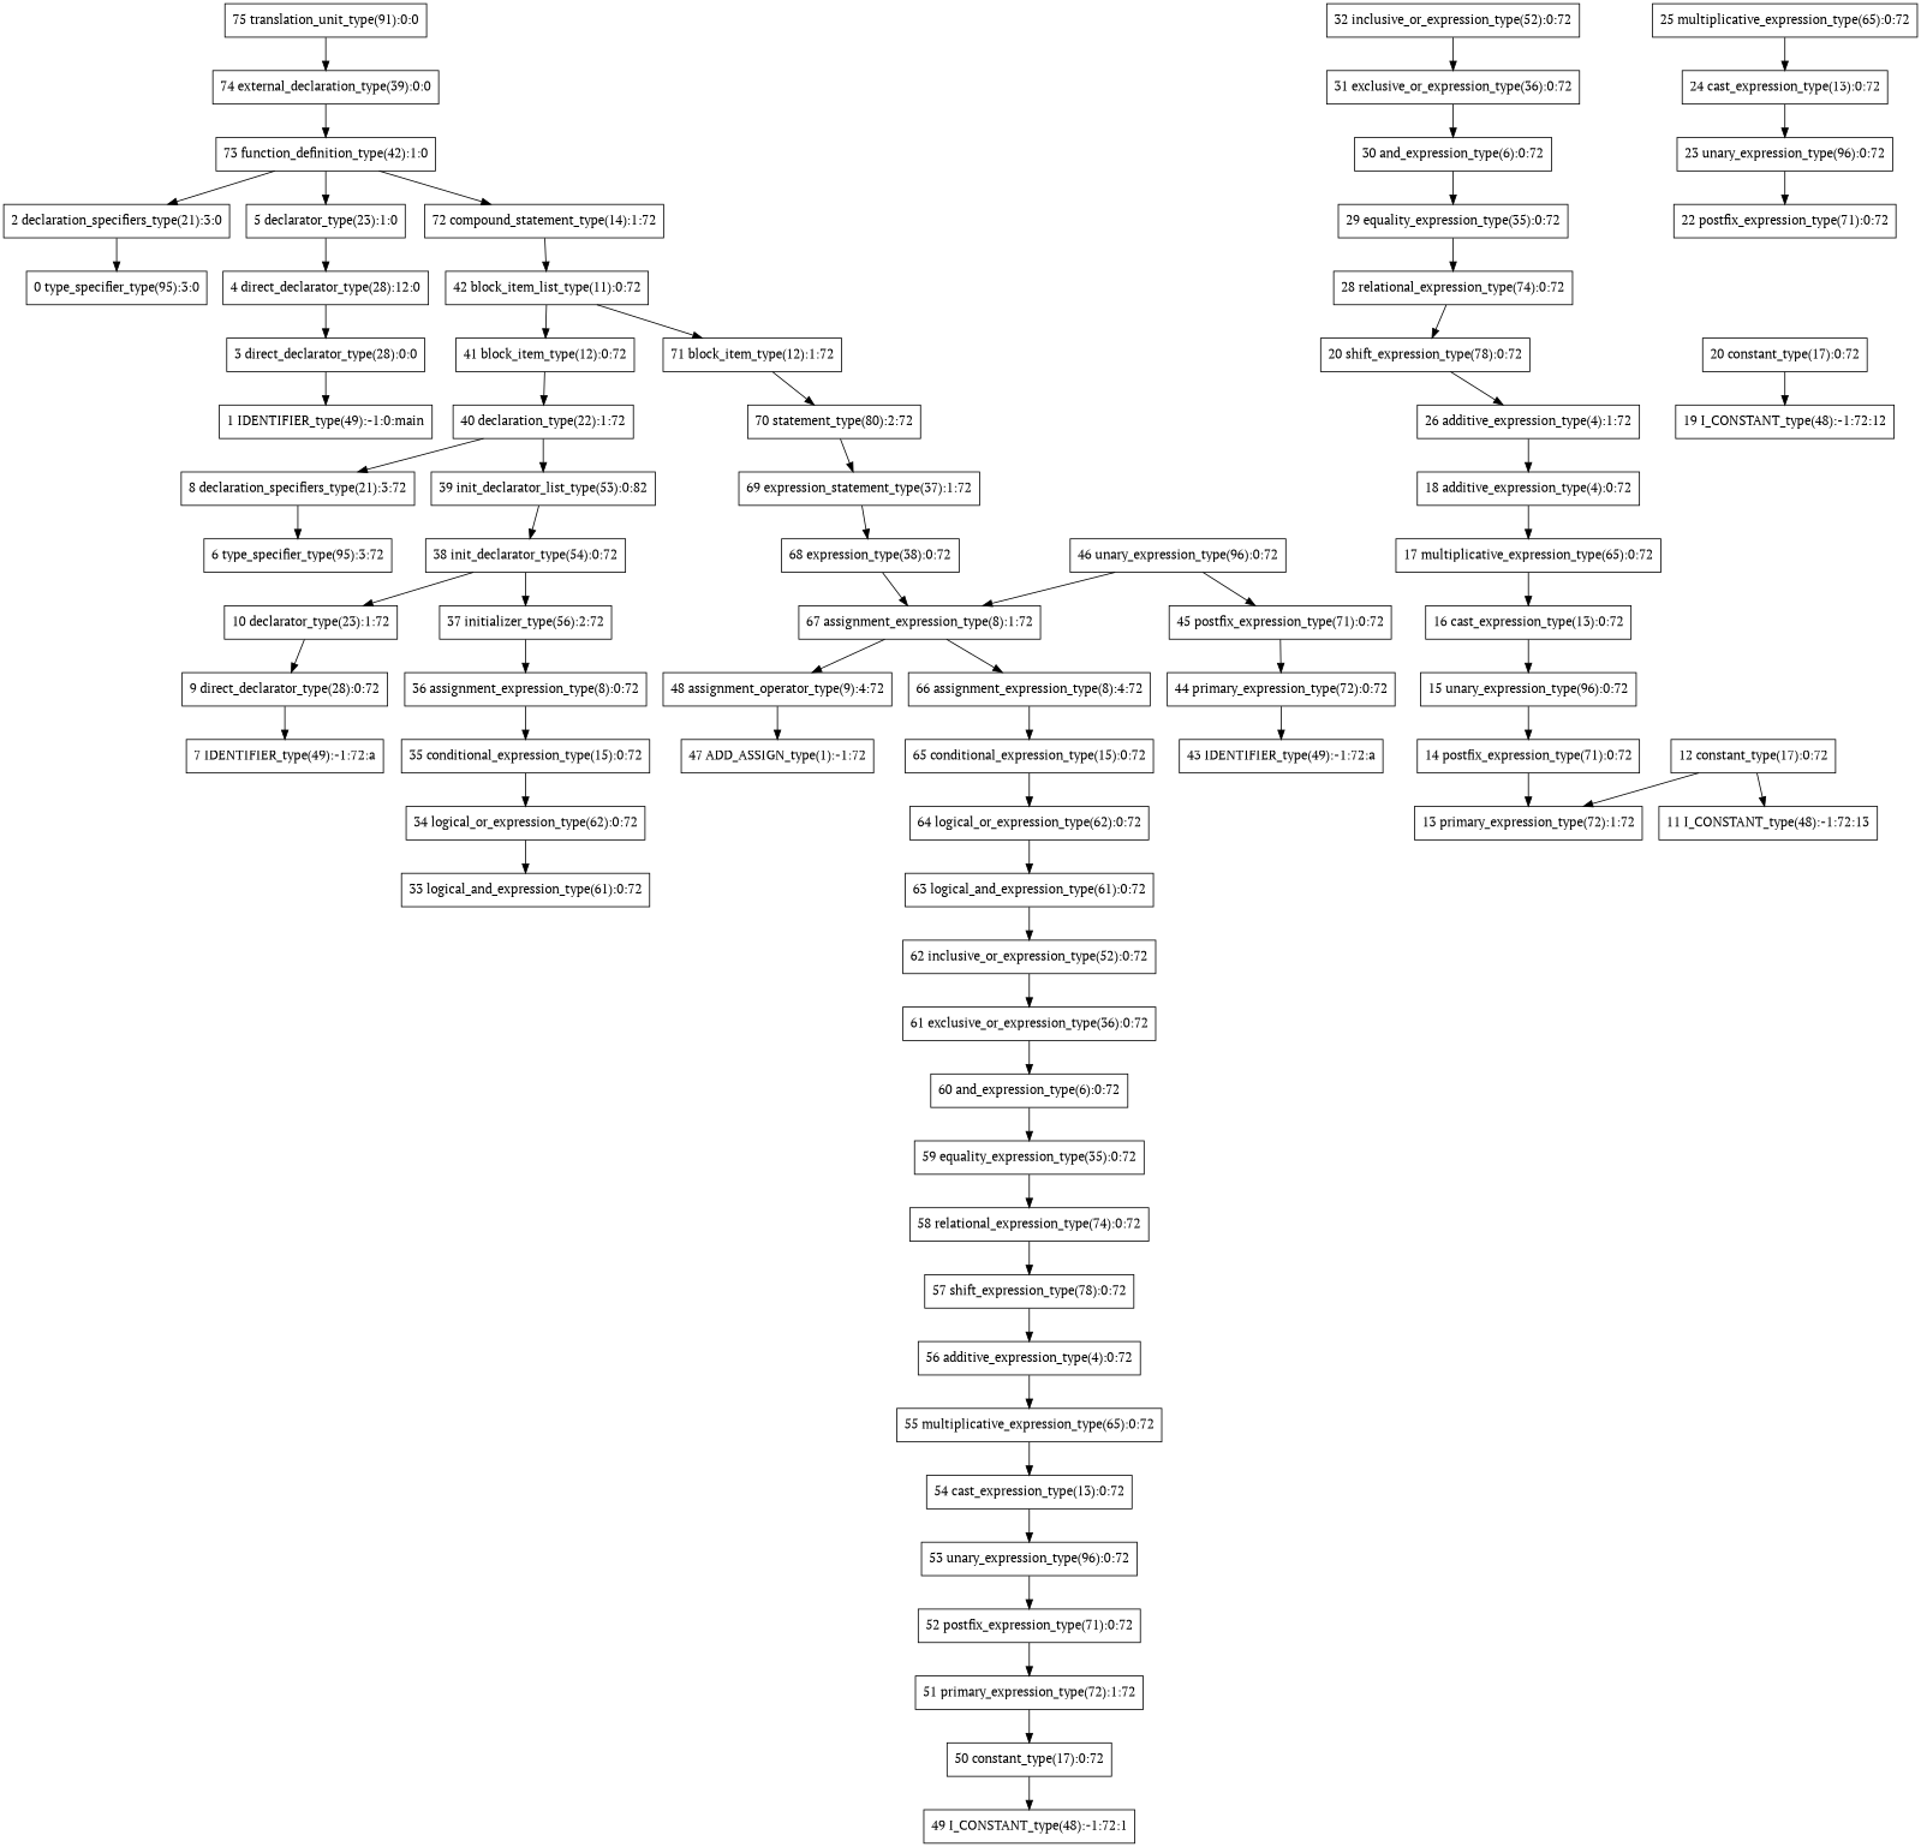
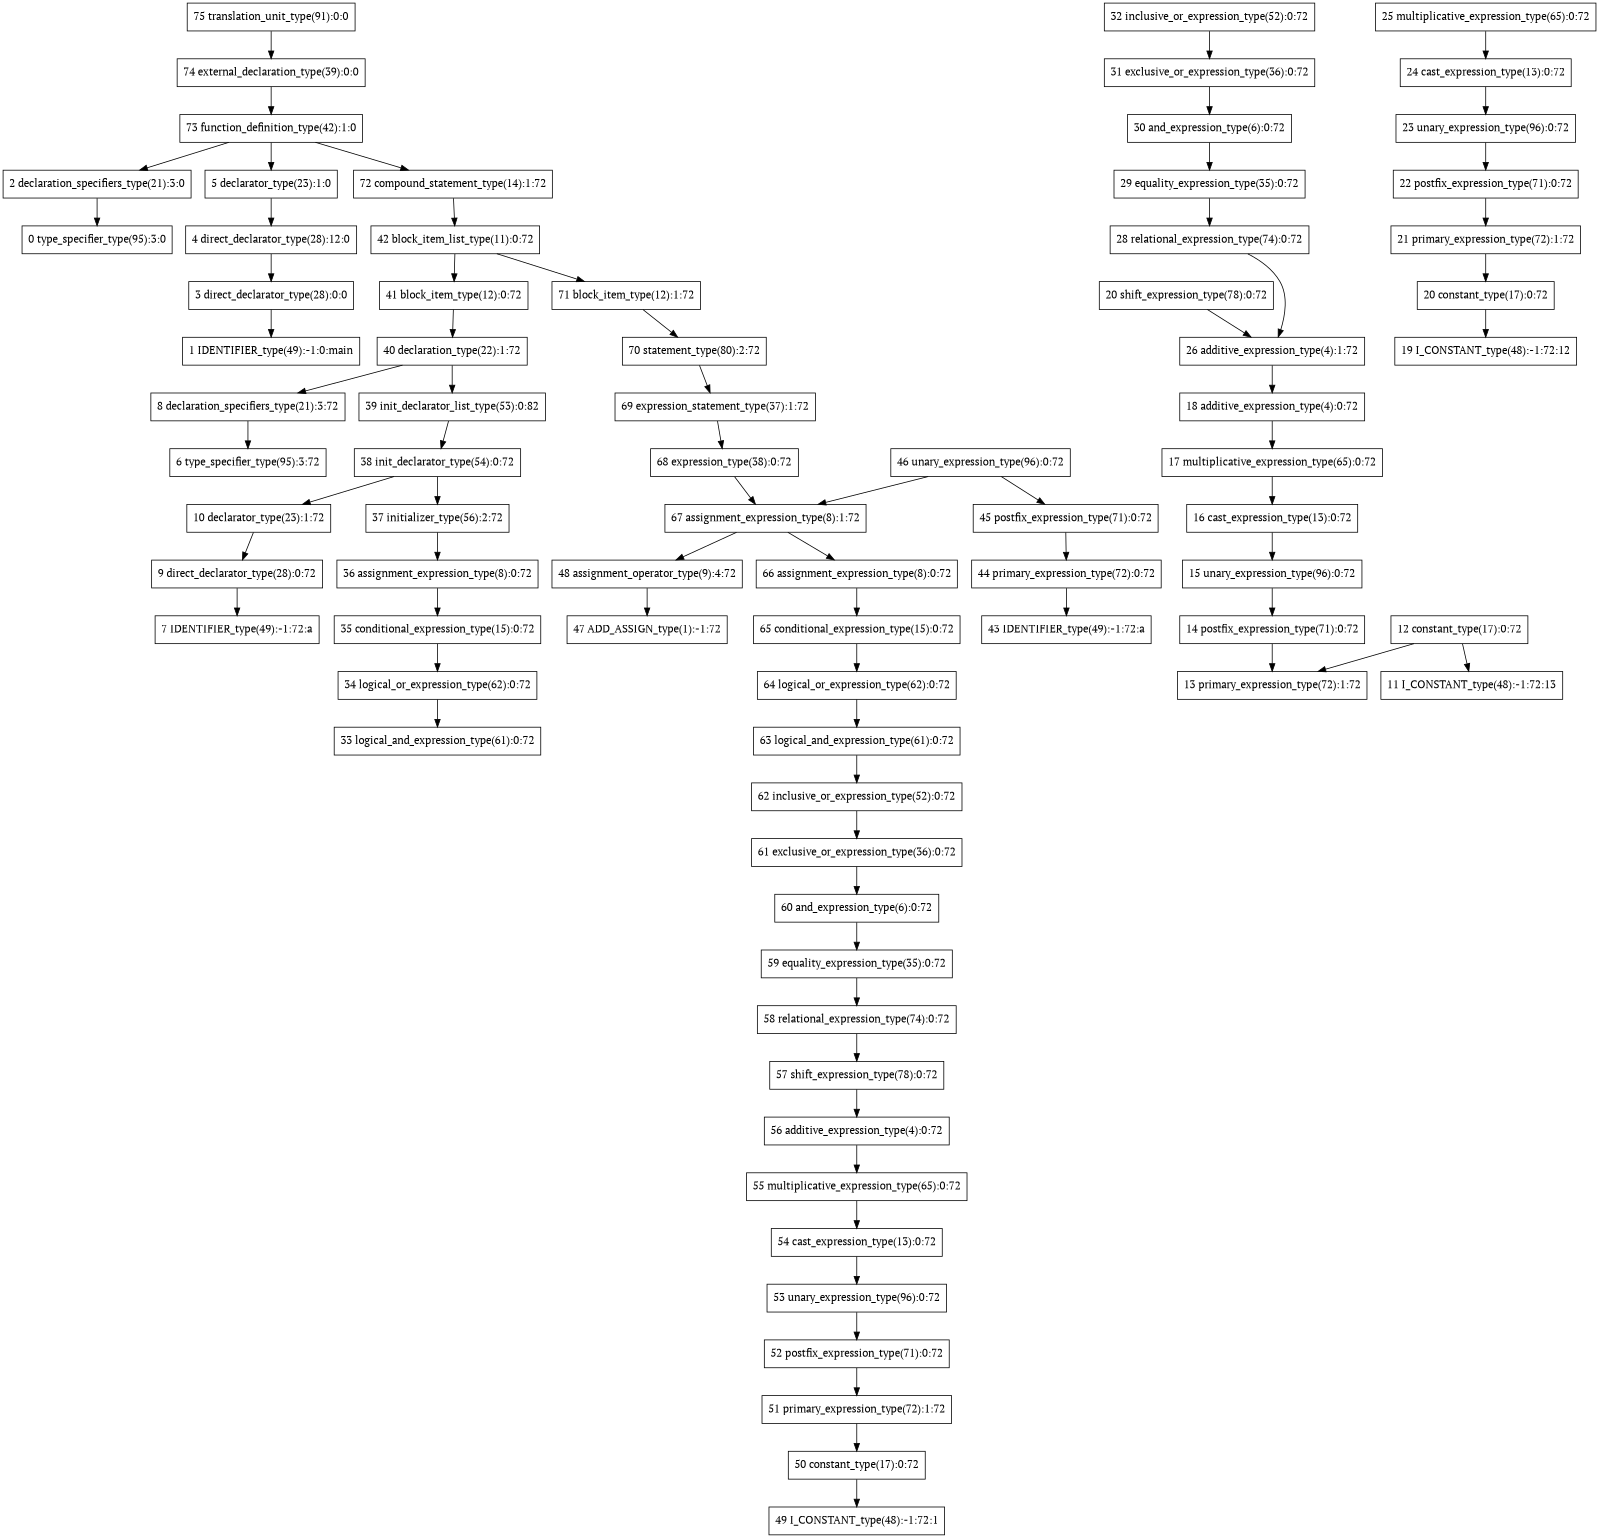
  digraph {
    fontname="PT Serif"
    node [fontname="PT Serif" shape=box]
    edge [fontname="PT Serif"]
    n1 [label="75 translation_unit_type(91):0:0"]
    n2 [label="74 external_declaration_type(39):0:0"]
    n3 [label="73 function_definition_type(42):1:0"]
    n4 [label="2 declaration_specifiers_type(21):3:0"]
    n5 [label="5 declarator_type(23):1:0"]
    n6 [label="72 compound_statement_type(14):1:72"]
    n7 [label="0 type_specifier_type(95):3:0"]
    n8 [label="4 direct_declarator_type(28):12:0"]
    n9 [label="42 block_item_list_type(11):0:72"]
    n10 [label="3 direct_declarator_type(28):0:0"]
    n11 [label="1 IDENTIFIER_type(49):-1:0:main"]
    n12 [label="41 block_item_type(12):0:72"]
    n13 [label="71 block_item_type(12):1:72"]
    n14 [label="40 declaration_type(22):1:72"]
    n15 [label="70 statement_type(80):2:72"]
    n16 [label="8 declaration_specifiers_type(21):3:72"]
    n17 [label="39 init_declarator_list_type(53):0:82"]
    n18 [label="6 type_specifier_type(95):3:72"]
    n19 [label="38 init_declarator_type(54):0:72"]
    n20 [label="10 declarator_type(23):1:72"]
    n21 [label="37 initializer_type(56):2:72"]
    n22 [label="9 direct_declarator_type(28):0:72"]
    n23 [label="36 assignment_expression_type(8):0:72"]
    n24 [label="7 IDENTIFIER_type(49):-1:72:a"]
    n25 [label="35 conditional_expression_type(15):0:72"]
    n26 [label="34 logical_or_expression_type(62):0:72"]
    n27 [label="33 logical_and_expression_type(61):0:72"]
    n28 [label="32 inclusive_or_expression_type(52):0:72"]
    n29 [label="31 exclusive_or_expression_type(36):0:72"]
    n30 [label="30 and_expression_type(6):0:72"]
    n31 [label="29 equality_expression_type(35):0:72"]
    n32 [label="28 relational_expression_type(74):0:72"]
    n33 [label="20 shift_expression_type(78):0:72"]
    n34 [label="26 additive_expression_type(4):1:72"]
    n35 [label="18 additive_expression_type(4):0:72"]
    n36 [label="17 multiplicative_expression_type(65):0:72"]
    n37 [label="25 multiplicative_expression_type(65):0:72"]
    n38 [label="24 cast_expression_type(13):0:72"]
    n39 [label="16 cast_expression_type(13):0:72"]
    n40 [label="15 unary_expression_type(96):0:72"]
    n41 [label="14 postfix_expression_type(71):0:72"]
    n42 [label="13 primary_expression_type(72):1:72"]
    n43 [label="12 constant_type(17):0:72"]
    n44 [label="11 I_CONSTANT_type(48):-1:72:13"]
    n45 [label="23 unary_expression_type(96):0:72"]
    n46 [label="22 postfix_expression_type(71):0:72"]
+   n47 [label="21 primary_expression_type(72):1:72"]
    n48 [label="20 constant_type(17):0:72"]
    n49 [label="19 I_CONSTANT_type(48):-1:72:12"]
    n50 [label="69 expression_statement_type(37):1:72"]
    n51 [label="68 expression_type(38):0:72"]
    n52 [label="67 assignment_expression_type(8):1:72"]
    n53 [label="48 assignment_operator_type(9):4:72"]
-   n54 [label="66 assignment_expression_type(8):4:72"]
+   n54 [label="66 assignment_expression_type(8):0:72"]
    n55 [label="46 unary_expression_type(96):0:72"]
    n56 [label="45 postfix_expression_type(71):0:72"]
    n57 [label="47 ADD_ASSIGN_type(1):-1:72"]
    n58 [label="65 conditional_expression_type(15):0:72"]
    n59 [label="44 primary_expression_type(72):0:72"]
    n60 [label="43 IDENTIFIER_type(49):-1:72:a"]
    n61 [label="64 logical_or_expression_type(62):0:72"]
    n62 [label="63 logical_and_expression_type(61):0:72"]
    n63 [label="62 inclusive_or_expression_type(52):0:72"]
    n64 [label="61 exclusive_or_expression_type(36):0:72"]
    n65 [label="60 and_expression_type(6):0:72"]
    n66 [label="59 equality_expression_type(35):0:72"]
    n67 [label="58 relational_expression_type(74):0:72"]
    n68 [label="57 shift_expression_type(78):0:72"]
    n69 [label="56 additive_expression_type(4):0:72"]
    n70 [label="55 multiplicative_expression_type(65):0:72"]
    n71 [label="54 cast_expression_type(13):0:72"]
    n72 [label="53 unary_expression_type(96):0:72"]
    n73 [label="52 postfix_expression_type(71):0:72"]
    n74 [label="51 primary_expression_type(72):1:72"]
    n75 [label="50 constant_type(17):0:72"]
    n76 [label="49 I_CONSTANT_type(48):-1:72:1"]
    n1 -> n2
    n2 -> n3
    n3 -> n4
    n3 -> n5
    n3 -> n6
    n4 -> n7
    n5 -> n8
    n6 -> n9
    n8 -> n10
    n9 -> n12
    n9 -> n13
    n10 -> n11
    n12 -> n14
    n13 -> n15
    n14 -> n16
    n14 -> n17
    n15 -> n50
    n16 -> n18
    n17 -> n19
    n19 -> n20
    n19 -> n21
    n20 -> n22
    n21 -> n23
    n22 -> n24
    n23 -> n25
    n25 -> n26
    n26 -> n27
    n28 -> n29
    n29 -> n30
    n30 -> n31
    n31 -> n32
-   n32 -> n33
+   n32 -> n34
    n33 -> n34
    n34 -> n35
    n35 -> n36
    n36 -> n39
    n37 -> n38
    n38 -> n45
    n39 -> n40
    n40 -> n41
    n41 -> n42
    n43 -> n42
    n43 -> n44
    n45 -> n46
+   n46 -> n47
+   n47 -> n48
    n48 -> n49
    n50 -> n51
    n51 -> n52
    n52 -> n53
    n52 -> n54
    n53 -> n57
    n54 -> n58
    n55 -> n52
    n55 -> n56
    n56 -> n59
    n58 -> n61
    n59 -> n60
    n61 -> n62
    n62 -> n63
    n63 -> n64
    n64 -> n65
    n65 -> n66
    n66 -> n67
    n67 -> n68
    n68 -> n69
    n69 -> n70
    n70 -> n71
    n71 -> n72
    n72 -> n73
    n73 -> n74
    n74 -> n75
    n75 -> n76
  }
